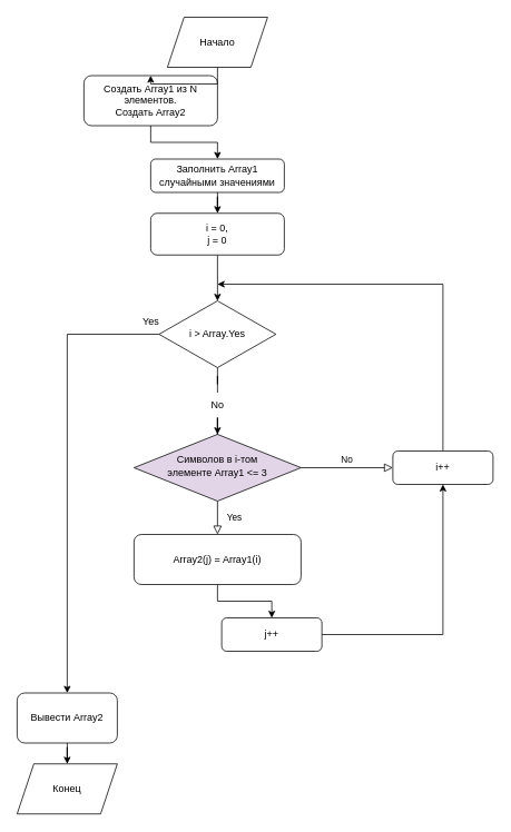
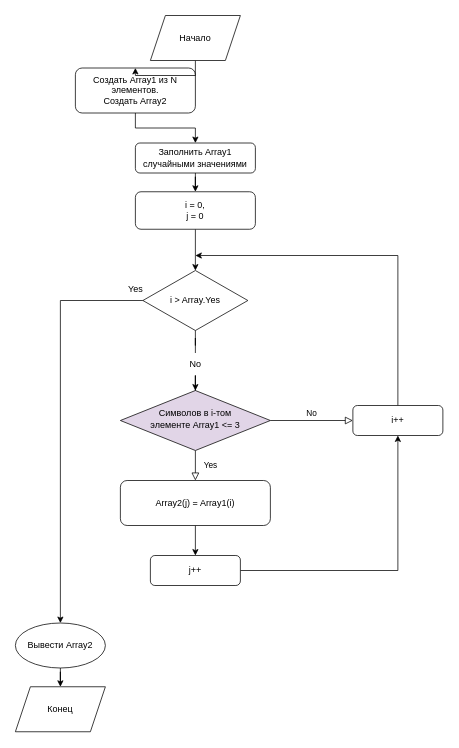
  <mxCell id="0" />
  <mxCell id="1" parent="0" />
  <mxCell id="2" value="" style="edgeStyle=orthogonalEdgeStyle;rounded=0;orthogonalLoop=1;jettySize=auto;html=1;" edge="1" parent="1" source="3" target="17"><mxGeometry relative="1" as="geometry" /></mxCell>
  <mxCell id="3" value="Заполнить Array1 случайными значениями" style="rounded=1;whiteSpace=wrap;html=1;fontSize=12;glass=0;strokeWidth=1;shadow=0;" parent="1" vertex="1"><mxGeometry x="180" y="190" width="160" height="40" as="geometry" /></mxCell>
  <mxCell id="4" value="Yes" style="rounded=0;html=1;jettySize=auto;orthogonalLoop=1;fontSize=11;endArrow=block;endFill=0;endSize=8;strokeWidth=1;shadow=0;labelBackgroundColor=none;edgeStyle=orthogonalEdgeStyle;entryX=0.5;entryY=0;entryDx=0;entryDy=0;" parent="1" source="6" target="19" edge="1"><mxGeometry y="20" relative="1" as="geometry"><mxPoint as="offset" /><mxPoint x="260" y="650" as="targetPoint" /></mxGeometry></mxCell>
  <mxCell id="5" value="No" style="edgeStyle=orthogonalEdgeStyle;rounded=0;html=1;jettySize=auto;orthogonalLoop=1;fontSize=11;endArrow=block;endFill=0;endSize=8;strokeWidth=1;shadow=0;labelBackgroundColor=none;" parent="1" source="6" target="8" edge="1"><mxGeometry y="10" relative="1" as="geometry"><mxPoint as="offset" /></mxGeometry></mxCell>
  <mxCell id="6" value="Символов в i-том &lt;br&gt;элементе Array1 &amp;lt;= 3" style="rhombus;whiteSpace=wrap;html=1;shadow=0;fontFamily=Helvetica;fontSize=12;align=center;strokeWidth=1;spacing=6;spacingTop=-4;fillColor=#e1d5e7;" parent="1" vertex="1"><mxGeometry x="160" y="520" width="200" height="80" as="geometry" /></mxCell>
  <mxCell id="7" style="edgeStyle=orthogonalEdgeStyle;rounded=0;orthogonalLoop=1;jettySize=auto;html=1;exitX=0.5;exitY=0;exitDx=0;exitDy=0;" edge="1" parent="1" source="8"><mxGeometry relative="1" as="geometry"><mxPoint x="260" y="340" as="targetPoint" /><Array as="points"><mxPoint x="530" y="340" /></Array></mxGeometry></mxCell>
  <mxCell id="8" value="i++" style="rounded=1;whiteSpace=wrap;html=1;fontSize=12;glass=0;strokeWidth=1;shadow=0;" parent="1" vertex="1"><mxGeometry x="470" y="540" width="120" height="40" as="geometry" /></mxCell>
  <mxCell id="9" style="edgeStyle=orthogonalEdgeStyle;rounded=0;orthogonalLoop=1;jettySize=auto;html=1;entryX=0.5;entryY=1;entryDx=0;entryDy=0;" edge="1" parent="1" source="10" target="8"><mxGeometry relative="1" as="geometry" /></mxCell>
- <mxCell id="10" value="j++" style="rounded=1;whiteSpace=wrap;html=1;fontSize=12;glass=0;strokeWidth=1;shadow=0;" parent="1" vertex="1"><mxGeometry x="265" y="740" width="120" height="40" as="geometry" /></mxCell>
+ <mxCell id="10" value="j++" style="rounded=1;whiteSpace=wrap;html=1;fontSize=12;glass=0;strokeWidth=1;shadow=0;" parent="1" vertex="1"><mxGeometry x="200" y="740" width="120" height="40" as="geometry" /></mxCell>
  <mxCell id="11" style="edgeStyle=orthogonalEdgeStyle;rounded=0;orthogonalLoop=1;jettySize=auto;html=1;exitX=0.5;exitY=1;exitDx=0;exitDy=0;entryX=0.5;entryY=0;entryDx=0;entryDy=0;" edge="1" parent="1" source="12" target="3"><mxGeometry relative="1" as="geometry" /></mxCell>
  <mxCell id="12" value="Создать Array1 из N элементов.&lt;br&gt;Создать Array2" style="whiteSpace=wrap;html=1;rounded=1;glass=0;strokeWidth=1;shadow=0;" vertex="1" parent="1"><mxGeometry x="100" y="90" width="160" height="60" as="geometry" /></mxCell>
  <mxCell id="13" value="" style="edgeStyle=orthogonalEdgeStyle;rounded=0;orthogonalLoop=1;jettySize=auto;html=1;" edge="1" parent="1" source="14" target="12"><mxGeometry relative="1" as="geometry" /></mxCell>
  <mxCell id="14" value="Начало" style="shape=parallelogram;perimeter=parallelogramPerimeter;whiteSpace=wrap;html=1;fixedSize=1;" vertex="1" parent="1"><mxGeometry x="200" width="120" height="60" as="geometry" y="20" /></mxCell>
  <mxCell id="15" value="" style="edgeStyle=orthogonalEdgeStyle;rounded=0;orthogonalLoop=1;jettySize=auto;html=1;startArrow=none;entryX=0.5;entryY=0;entryDx=0;entryDy=0;" edge="1" parent="1" source="24" target="6"><mxGeometry relative="1" as="geometry"><mxPoint x="260" y="500" as="targetPoint" /></mxGeometry></mxCell>
  <mxCell id="16" value="" style="edgeStyle=orthogonalEdgeStyle;rounded=0;orthogonalLoop=1;jettySize=auto;html=1;" edge="1" parent="1" source="17" target="21"><mxGeometry relative="1" as="geometry" /></mxCell>
  <mxCell id="17" value="i = 0,&lt;br&gt;j = 0" style="rounded=1;whiteSpace=wrap;html=1;" vertex="1" parent="1"><mxGeometry x="180" y="255" width="160" height="50" as="geometry" /></mxCell>
  <mxCell id="18" value="" style="edgeStyle=orthogonalEdgeStyle;rounded=0;orthogonalLoop=1;jettySize=auto;html=1;" edge="1" parent="1" source="19" target="10"><mxGeometry relative="1" as="geometry" /></mxCell>
  <mxCell id="19" value="Array2(j) = Array1(i)" style="rounded=1;whiteSpace=wrap;html=1;" vertex="1" parent="1"><mxGeometry x="160" y="640" width="200" height="60" as="geometry" /></mxCell>
  <mxCell id="20" style="edgeStyle=orthogonalEdgeStyle;rounded=0;orthogonalLoop=1;jettySize=auto;html=1;exitX=0;exitY=0.5;exitDx=0;exitDy=0;entryX=0.5;entryY=0;entryDx=0;entryDy=0;" edge="1" parent="1" source="21" target="26"><mxGeometry relative="1" as="geometry"><mxPoint x="80" y="460" as="targetPoint" /></mxGeometry></mxCell>
  <mxCell id="21" value="i &amp;gt; Array.Yes" style="rhombus;whiteSpace=wrap;html=1;" vertex="1" parent="1"><mxGeometry x="190" y="360" width="140" height="80" as="geometry" /></mxCell>
  <mxCell id="22" value="Yes" style="text;html=1;align=center;verticalAlign=middle;resizable=0;points=[];autosize=1;strokeColor=none;fillColor=none;" vertex="1" parent="1"><mxGeometry x="160" y="370" width="40" height="30" as="geometry" /></mxCell>
  <mxCell id="23" value="" style="edgeStyle=orthogonalEdgeStyle;rounded=0;orthogonalLoop=1;jettySize=auto;html=1;startArrow=none;entryX=0.5;entryY=0;entryDx=0;entryDy=0;endArrow=none;" edge="1" parent="1" source="21" target="24"><mxGeometry relative="1" as="geometry"><mxPoint x="260" y="440" as="sourcePoint" /><mxPoint x="260" y="520" as="targetPoint" /></mxGeometry></mxCell>
  <mxCell id="24" value="No" style="text;html=1;align=center;verticalAlign=middle;resizable=0;points=[];autosize=1;strokeColor=none;fillColor=none;" vertex="1" parent="1"><mxGeometry x="240" y="470" width="40" height="30" as="geometry" /></mxCell>
  <mxCell id="25" value="" style="edgeStyle=orthogonalEdgeStyle;rounded=0;orthogonalLoop=1;jettySize=auto;html=1;" edge="1" parent="1" source="26" target="27"><mxGeometry relative="1" as="geometry" /></mxCell>
- <mxCell id="26" value="Вывести Array2" style="rounded=1;whiteSpace=wrap;html=1;" vertex="1" parent="1"><mxGeometry x="20" y="830" width="120" height="60" as="geometry" /></mxCell>
+ <mxCell id="26" value="Вывести Array2" style="ellipse;whiteSpace=wrap;html=1;" vertex="1" parent="1"><mxGeometry x="20" y="830" width="120" height="60" as="geometry" /></mxCell>
  <mxCell id="27" value="Конец" style="shape=parallelogram;perimeter=parallelogramPerimeter;whiteSpace=wrap;html=1;fixedSize=1;" vertex="1" parent="1"><mxGeometry x="20" y="915" width="120" height="60" as="geometry" /></mxCell>
